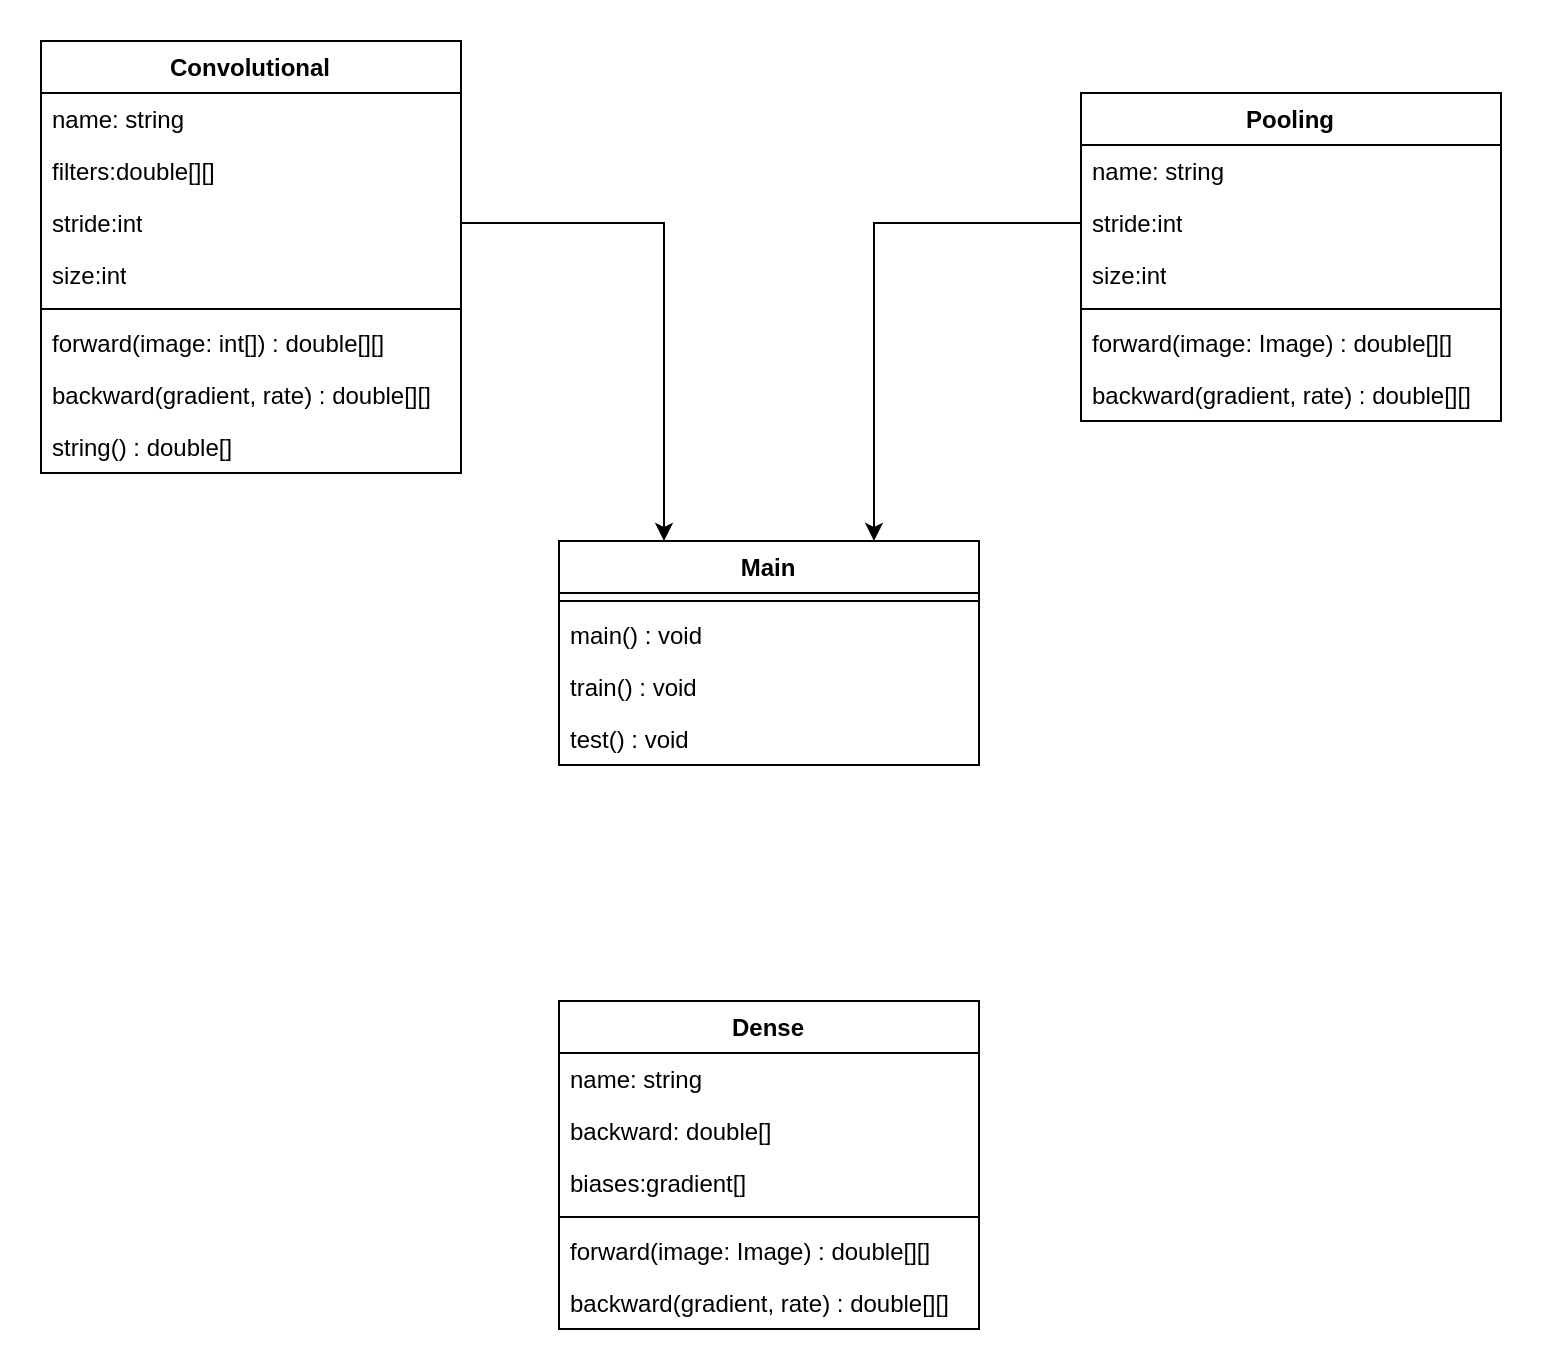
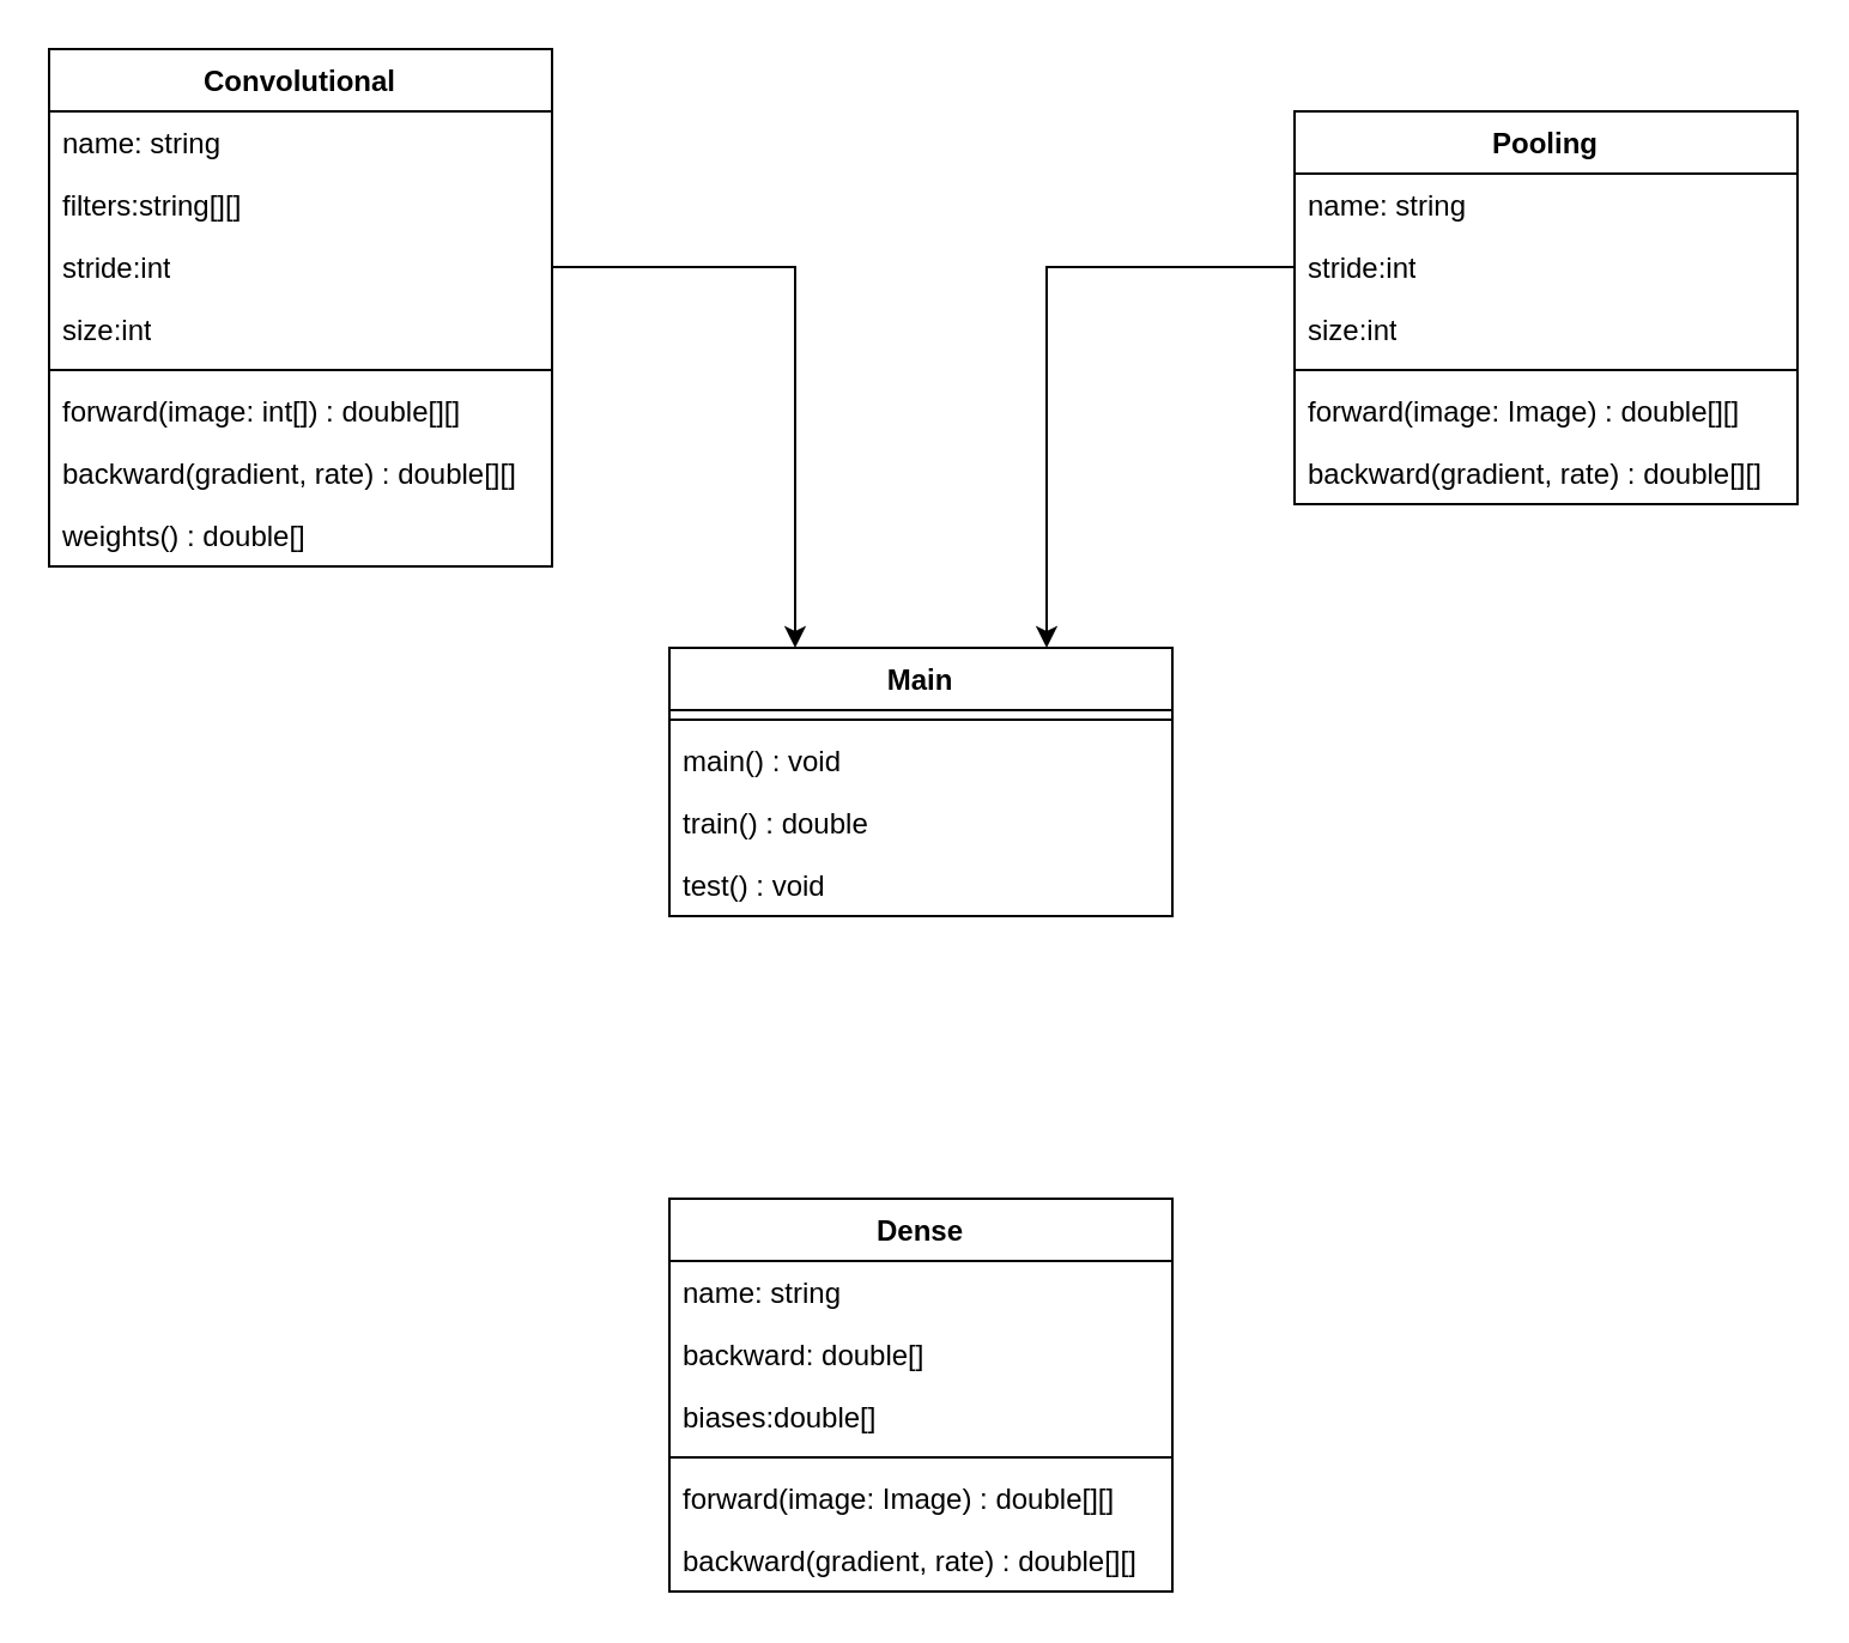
  <mxCell id="0" />
  <mxCell id="1" parent="0" />
  <mxCell id="2" value="Convolutional" style="swimlane;fontStyle=1;align=center;verticalAlign=top;childLayout=stackLayout;horizontal=1;startSize=26;horizontalStack=0;resizeParent=1;resizeParentMax=0;resizeLast=0;collapsible=1;marginBottom=0;whiteSpace=wrap;html=1;" vertex="1" parent="1"><mxGeometry x="20" y="20" width="210" height="216" as="geometry" /></mxCell>
  <mxCell id="3" value="name: string" style="text;strokeColor=none;fillColor=none;align=left;verticalAlign=top;spacingLeft=4;spacingRight=4;overflow=hidden;rotatable=0;points=[[0,0.5],[1,0.5]];portConstraint=eastwest;whiteSpace=wrap;html=1;" vertex="1" parent="2"><mxGeometry y="26" width="210" height="26" as="geometry" /></mxCell>
- <mxCell id="4" value="filters:double[][]" style="text;strokeColor=none;fillColor=none;align=left;verticalAlign=top;spacingLeft=4;spacingRight=4;overflow=hidden;rotatable=0;points=[[0,0.5],[1,0.5]];portConstraint=eastwest;whiteSpace=wrap;html=1;" vertex="1" parent="2"><mxGeometry y="52" width="210" height="26" as="geometry" /></mxCell>
+ <mxCell id="4" value="filters:string[][]" style="text;strokeColor=none;fillColor=none;align=left;verticalAlign=top;spacingLeft=4;spacingRight=4;overflow=hidden;rotatable=0;points=[[0,0.5],[1,0.5]];portConstraint=eastwest;whiteSpace=wrap;html=1;" vertex="1" parent="2"><mxGeometry y="52" width="210" height="26" as="geometry" /></mxCell>
  <mxCell id="5" value="stride:int" style="text;strokeColor=none;fillColor=none;align=left;verticalAlign=top;spacingLeft=4;spacingRight=4;overflow=hidden;rotatable=0;points=[[0,0.5],[1,0.5]];portConstraint=eastwest;whiteSpace=wrap;html=1;" vertex="1" parent="2"><mxGeometry y="78" width="210" height="26" as="geometry" /></mxCell>
  <mxCell id="6" value="&lt;div&gt;size:int&lt;/div&gt;" style="text;strokeColor=none;fillColor=none;align=left;verticalAlign=top;spacingLeft=4;spacingRight=4;overflow=hidden;rotatable=0;points=[[0,0.5],[1,0.5]];portConstraint=eastwest;whiteSpace=wrap;html=1;" vertex="1" parent="2"><mxGeometry y="104" width="210" height="26" as="geometry" /></mxCell>
  <mxCell id="7" value="" style="line;strokeWidth=1;fillColor=none;align=left;verticalAlign=middle;spacingTop=-1;spacingLeft=3;spacingRight=3;rotatable=0;labelPosition=right;points=[];portConstraint=eastwest;strokeColor=inherit;" vertex="1" parent="2"><mxGeometry y="130" width="210" height="8" as="geometry" /></mxCell>
  <mxCell id="8" value="&lt;div&gt;forward(image: int[]) : double[][]&lt;/div&gt;" style="text;strokeColor=none;fillColor=none;align=left;verticalAlign=top;spacingLeft=4;spacingRight=4;overflow=hidden;rotatable=0;points=[[0,0.5],[1,0.5]];portConstraint=eastwest;whiteSpace=wrap;html=1;" vertex="1" parent="2"><mxGeometry y="138" width="210" height="26" as="geometry" /></mxCell>
  <mxCell id="9" value="backward(gradient, rate) : double[][]" style="text;strokeColor=none;fillColor=none;align=left;verticalAlign=top;spacingLeft=4;spacingRight=4;overflow=hidden;rotatable=0;points=[[0,0.5],[1,0.5]];portConstraint=eastwest;whiteSpace=wrap;html=1;" vertex="1" parent="2"><mxGeometry y="164" width="210" height="26" as="geometry" /></mxCell>
- <mxCell id="10" value="string() : double[]" style="text;strokeColor=none;fillColor=none;align=left;verticalAlign=top;spacingLeft=4;spacingRight=4;overflow=hidden;rotatable=0;points=[[0,0.5],[1,0.5]];portConstraint=eastwest;whiteSpace=wrap;html=1;" vertex="1" parent="2"><mxGeometry y="190" width="210" height="26" as="geometry" /></mxCell>
+ <mxCell id="10" value="weights() : double[]" style="text;strokeColor=none;fillColor=none;align=left;verticalAlign=top;spacingLeft=4;spacingRight=4;overflow=hidden;rotatable=0;points=[[0,0.5],[1,0.5]];portConstraint=eastwest;whiteSpace=wrap;html=1;" vertex="1" parent="2"><mxGeometry y="190" width="210" height="26" as="geometry" /></mxCell>
  <mxCell id="11" value="Pooling" style="swimlane;fontStyle=1;align=center;verticalAlign=top;childLayout=stackLayout;horizontal=1;startSize=26;horizontalStack=0;resizeParent=1;resizeParentMax=0;resizeLast=0;collapsible=1;marginBottom=0;whiteSpace=wrap;html=1;" vertex="1" parent="1"><mxGeometry x="540" y="46" width="210" height="164" as="geometry" /></mxCell>
  <mxCell id="12" value="name: string" style="text;strokeColor=none;fillColor=none;align=left;verticalAlign=top;spacingLeft=4;spacingRight=4;overflow=hidden;rotatable=0;points=[[0,0.5],[1,0.5]];portConstraint=eastwest;whiteSpace=wrap;html=1;" vertex="1" parent="11"><mxGeometry y="26" width="210" height="26" as="geometry" /></mxCell>
  <mxCell id="13" value="stride:int" style="text;strokeColor=none;fillColor=none;align=left;verticalAlign=top;spacingLeft=4;spacingRight=4;overflow=hidden;rotatable=0;points=[[0,0.5],[1,0.5]];portConstraint=eastwest;whiteSpace=wrap;html=1;" vertex="1" parent="11"><mxGeometry y="52" width="210" height="26" as="geometry" /></mxCell>
  <mxCell id="14" value="&lt;div&gt;size:int&lt;/div&gt;" style="text;strokeColor=none;fillColor=none;align=left;verticalAlign=top;spacingLeft=4;spacingRight=4;overflow=hidden;rotatable=0;points=[[0,0.5],[1,0.5]];portConstraint=eastwest;whiteSpace=wrap;html=1;" vertex="1" parent="11"><mxGeometry y="78" width="210" height="26" as="geometry" /></mxCell>
  <mxCell id="15" value="" style="line;strokeWidth=1;fillColor=none;align=left;verticalAlign=middle;spacingTop=-1;spacingLeft=3;spacingRight=3;rotatable=0;labelPosition=right;points=[];portConstraint=eastwest;strokeColor=inherit;" vertex="1" parent="11"><mxGeometry y="104" width="210" height="8" as="geometry" /></mxCell>
  <mxCell id="16" value="&lt;div&gt;forward(image: Image) : double[][]&lt;/div&gt;" style="text;strokeColor=none;fillColor=none;align=left;verticalAlign=top;spacingLeft=4;spacingRight=4;overflow=hidden;rotatable=0;points=[[0,0.5],[1,0.5]];portConstraint=eastwest;whiteSpace=wrap;html=1;" vertex="1" parent="11"><mxGeometry y="112" width="210" height="26" as="geometry" /></mxCell>
  <mxCell id="17" value="backward(gradient, rate) : double[][]" style="text;strokeColor=none;fillColor=none;align=left;verticalAlign=top;spacingLeft=4;spacingRight=4;overflow=hidden;rotatable=0;points=[[0,0.5],[1,0.5]];portConstraint=eastwest;whiteSpace=wrap;html=1;" vertex="1" parent="11"><mxGeometry y="138" width="210" height="26" as="geometry" /></mxCell>
  <mxCell id="18" value="Main" style="swimlane;fontStyle=1;align=center;verticalAlign=top;childLayout=stackLayout;horizontal=1;startSize=26;horizontalStack=0;resizeParent=1;resizeParentMax=0;resizeLast=0;collapsible=1;marginBottom=0;whiteSpace=wrap;html=1;" vertex="1" parent="1"><mxGeometry x="279" y="270" width="210" height="112" as="geometry" /></mxCell>
  <mxCell id="19" value="" style="line;strokeWidth=1;fillColor=none;align=left;verticalAlign=middle;spacingTop=-1;spacingLeft=3;spacingRight=3;rotatable=0;labelPosition=right;points=[];portConstraint=eastwest;strokeColor=inherit;" vertex="1" parent="18"><mxGeometry y="26" width="210" height="8" as="geometry" /></mxCell>
  <mxCell id="20" value="main() : void" style="text;strokeColor=none;fillColor=none;align=left;verticalAlign=top;spacingLeft=4;spacingRight=4;overflow=hidden;rotatable=0;points=[[0,0.5],[1,0.5]];portConstraint=eastwest;whiteSpace=wrap;html=1;" vertex="1" parent="18"><mxGeometry y="34" width="210" height="26" as="geometry" /></mxCell>
- <mxCell id="21" value="train() : void" style="text;strokeColor=none;fillColor=none;align=left;verticalAlign=top;spacingLeft=4;spacingRight=4;overflow=hidden;rotatable=0;points=[[0,0.5],[1,0.5]];portConstraint=eastwest;whiteSpace=wrap;html=1;" vertex="1" parent="18"><mxGeometry y="60" width="210" height="26" as="geometry" /></mxCell>
+ <mxCell id="21" value="train() : double" style="text;strokeColor=none;fillColor=none;align=left;verticalAlign=top;spacingLeft=4;spacingRight=4;overflow=hidden;rotatable=0;points=[[0,0.5],[1,0.5]];portConstraint=eastwest;whiteSpace=wrap;html=1;" vertex="1" parent="18"><mxGeometry y="60" width="210" height="26" as="geometry" /></mxCell>
  <mxCell id="22" value="test() : void" style="text;strokeColor=none;fillColor=none;align=left;verticalAlign=top;spacingLeft=4;spacingRight=4;overflow=hidden;rotatable=0;points=[[0,0.5],[1,0.5]];portConstraint=eastwest;whiteSpace=wrap;html=1;" vertex="1" parent="18"><mxGeometry y="86" width="210" height="26" as="geometry" /></mxCell>
  <mxCell id="23" style="edgeStyle=orthogonalEdgeStyle;rounded=0;orthogonalLoop=1;jettySize=auto;html=1;entryX=0.25;entryY=0;entryDx=0;entryDy=0;" edge="1" parent="1" source="5" target="18"><mxGeometry relative="1" as="geometry" /></mxCell>
  <mxCell id="24" style="edgeStyle=orthogonalEdgeStyle;rounded=0;orthogonalLoop=1;jettySize=auto;html=1;exitX=0;exitY=0.5;exitDx=0;exitDy=0;entryX=0.75;entryY=0;entryDx=0;entryDy=0;" edge="1" parent="1" source="13" target="18"><mxGeometry relative="1" as="geometry" /></mxCell>
  <mxCell id="25" value="Dense" style="swimlane;fontStyle=1;align=center;verticalAlign=top;childLayout=stackLayout;horizontal=1;startSize=26;horizontalStack=0;resizeParent=1;resizeParentMax=0;resizeLast=0;collapsible=1;marginBottom=0;whiteSpace=wrap;html=1;" vertex="1" parent="1"><mxGeometry x="279" y="500" width="210" height="164" as="geometry" /></mxCell>
  <mxCell id="26" value="name: string" style="text;strokeColor=none;fillColor=none;align=left;verticalAlign=top;spacingLeft=4;spacingRight=4;overflow=hidden;rotatable=0;points=[[0,0.5],[1,0.5]];portConstraint=eastwest;whiteSpace=wrap;html=1;" vertex="1" parent="25"><mxGeometry y="26" width="210" height="26" as="geometry" /></mxCell>
  <mxCell id="27" value="backward: double[]" style="text;strokeColor=none;fillColor=none;align=left;verticalAlign=top;spacingLeft=4;spacingRight=4;overflow=hidden;rotatable=0;points=[[0,0.5],[1,0.5]];portConstraint=eastwest;whiteSpace=wrap;html=1;" vertex="1" parent="25"><mxGeometry y="52" width="210" height="26" as="geometry" /></mxCell>
- <mxCell id="28" value="biases:gradient[]" style="text;strokeColor=none;fillColor=none;align=left;verticalAlign=top;spacingLeft=4;spacingRight=4;overflow=hidden;rotatable=0;points=[[0,0.5],[1,0.5]];portConstraint=eastwest;whiteSpace=wrap;html=1;" vertex="1" parent="25"><mxGeometry y="78" width="210" height="26" as="geometry" /></mxCell>
+ <mxCell id="28" value="biases:double[]" style="text;strokeColor=none;fillColor=none;align=left;verticalAlign=top;spacingLeft=4;spacingRight=4;overflow=hidden;rotatable=0;points=[[0,0.5],[1,0.5]];portConstraint=eastwest;whiteSpace=wrap;html=1;" vertex="1" parent="25"><mxGeometry y="78" width="210" height="26" as="geometry" /></mxCell>
  <mxCell id="29" value="" style="line;strokeWidth=1;fillColor=none;align=left;verticalAlign=middle;spacingTop=-1;spacingLeft=3;spacingRight=3;rotatable=0;labelPosition=right;points=[];portConstraint=eastwest;strokeColor=inherit;" vertex="1" parent="25"><mxGeometry y="104" width="210" height="8" as="geometry" /></mxCell>
  <mxCell id="30" value="&lt;div&gt;forward(image: Image) : double[][]&lt;/div&gt;" style="text;strokeColor=none;fillColor=none;align=left;verticalAlign=top;spacingLeft=4;spacingRight=4;overflow=hidden;rotatable=0;points=[[0,0.5],[1,0.5]];portConstraint=eastwest;whiteSpace=wrap;html=1;" vertex="1" parent="25"><mxGeometry y="112" width="210" height="26" as="geometry" /></mxCell>
  <mxCell id="31" value="backward(gradient, rate) : double[][]" style="text;strokeColor=none;fillColor=none;align=left;verticalAlign=top;spacingLeft=4;spacingRight=4;overflow=hidden;rotatable=0;points=[[0,0.5],[1,0.5]];portConstraint=eastwest;whiteSpace=wrap;html=1;" vertex="1" parent="25"><mxGeometry y="138" width="210" height="26" as="geometry" /></mxCell>
